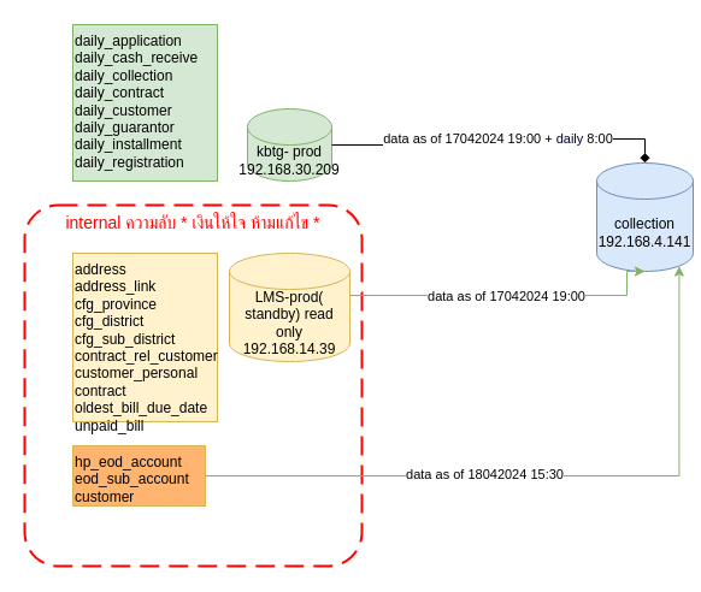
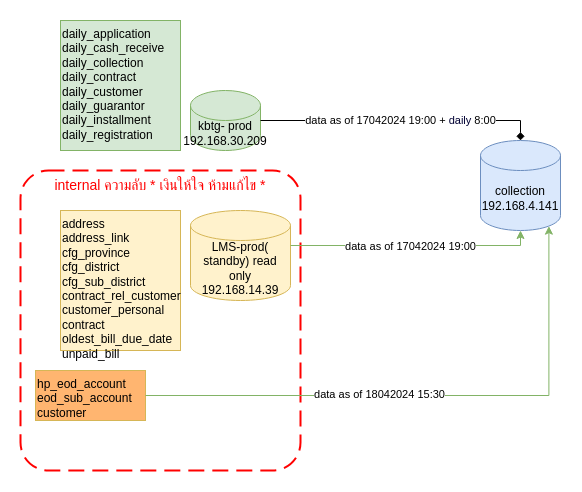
  <mxCell id="0" />
  <mxCell id="1" parent="0" />
  <mxCell id="2" value="internal ความลับ * เงินให้ใจ ห้ามแก้ไข *" style="rounded=1;arcSize=10;dashed=1;strokeColor=#ff0000;fillColor=none;gradientColor=none;dashPattern=8 4;strokeWidth=2;textShadow=0;align=center;glass=0;fontColor=#FF0000;verticalAlign=top;fontSize=14;" parent="1" vertex="1"><mxGeometry x="20" y="170" width="280" height="300" as="geometry" /></mxCell>
  <mxCell id="3" value="LMS-prod( standby) read only&lt;div&gt;192.168.14.39&lt;/div&gt;" style="shape=cylinder3;whiteSpace=wrap;html=1;boundedLbl=1;backgroundOutline=1;size=15;fillColor=#fff2cc;strokeColor=#d6b656;" parent="1" vertex="1"><mxGeometry x="190" y="210" width="100" height="90" as="geometry" /></mxCell>
  <mxCell id="4" value="address&#10;address_link&#10;cfg_province&#10;cfg_district&#10;cfg_sub_district&#10;contract_rel_customer&#10;customer_personal&#10;contract&#10;oldest_bill_due_date&#10;unpaid_bill" style="text;whiteSpace=wrap;fillColor=#fff2cc;strokeColor=#d6b656;" parent="1" vertex="1"><mxGeometry x="60" y="210" width="120" height="140" as="geometry" /></mxCell>
- <mxCell id="5" value="collection 192.168.4.141" style="shape=cylinder3;whiteSpace=wrap;html=1;boundedLbl=1;backgroundOutline=1;size=15;fillColor=#dae8fc;strokeColor=#6c8ebf;" parent="1" vertex="1"><mxGeometry x="495" y="135" width="80" height="90" as="geometry" /></mxCell>
- <mxCell id="6" value="&lt;span style=&quot;text-align: left;&quot;&gt;kbtg&lt;/span&gt;- prod&lt;div&gt;192.168.30.209&lt;br&gt;&lt;/div&gt;" style="shape=cylinder3;whiteSpace=wrap;html=1;boundedLbl=1;backgroundOutline=1;size=15;fillColor=#d5e8d4;strokeColor=#82b366;" parent="1" vertex="1"><mxGeometry x="205" y="90" width="70" height="60" as="geometry" /></mxCell>
+ <mxCell id="5" value="collection 192.168.4.141" style="shape=cylinder3;whiteSpace=wrap;html=1;boundedLbl=1;backgroundOutline=1;size=15;fillColor=#dae8fc;strokeColor=#6c8ebf;" parent="1" vertex="1"><mxGeometry x="480" y="140" width="80" height="90" as="geometry" /></mxCell>
+ <mxCell id="6" value="&lt;span style=&quot;text-align: left;&quot;&gt;kbtg&lt;/span&gt;- prod&lt;div&gt;192.168.30.209&lt;br&gt;&lt;/div&gt;" style="shape=cylinder3;whiteSpace=wrap;html=1;boundedLbl=1;backgroundOutline=1;size=15;fillColor=#d5e8d4;strokeColor=#82b366;" parent="1" vertex="1"><mxGeometry x="190" y="90" width="70" height="60" as="geometry" /></mxCell>
  <mxCell id="7" value="daily_application&#10;daily_cash_receive&#10;daily_collection&#10;daily_contract&#10;daily_customer&#10;daily_guarantor&#10;daily_installment&#10;daily_registration" style="text;whiteSpace=wrap;fillColor=#d5e8d4;strokeColor=#82b366;" parent="1" vertex="1"><mxGeometry x="60" y="20" width="120" height="130" as="geometry" /></mxCell>
  <mxCell id="8" value="data as of 17042024 19:00 + &lt;font color=&quot;#000033&quot;&gt;daily &lt;/font&gt;8:00" style="edgeStyle=orthogonalEdgeStyle;rounded=0;orthogonalLoop=1;jettySize=auto;html=1;entryX=0.5;entryY=0;entryDx=0;entryDy=0;entryPerimeter=0;endArrow=diamond;" parent="1" source="6" target="5" edge="1"><mxGeometry relative="1" as="geometry"><mxPoint as="offset" /></mxGeometry></mxCell>
  <mxCell id="9" style="edgeStyle=orthogonalEdgeStyle;rounded=0;orthogonalLoop=1;jettySize=auto;html=1;entryX=0.5;entryY=1;entryDx=0;entryDy=0;entryPerimeter=0;fillColor=#d5e8d4;strokeColor=#82b366;" parent="1" source="3" target="5" edge="1"><mxGeometry relative="1" as="geometry"><Array as="points"><mxPoint x="520" y="245" /></Array></mxGeometry></mxCell>
  <mxCell id="10" value="data as of 17042024 19:00" style="edgeLabel;html=1;align=center;verticalAlign=middle;resizable=0;points=[];" parent="9" vertex="1" connectable="0"><mxGeometry x="-0.028" relative="1" as="geometry"><mxPoint as="offset" /></mxGeometry></mxCell>
- <mxCell id="11" value="hp_eod_account&#10;eod_sub_account&#10;customer&#10;" style="text;whiteSpace=wrap;fillColor=#FFB570;strokeColor=#d6b656;" parent="1" vertex="1"><mxGeometry x="60" y="370" width="110" height="50" as="geometry" /></mxCell>
+ <mxCell id="11" value="hp_eod_account&#10;eod_sub_account&#10;customer&#10;" style="text;whiteSpace=wrap;fillColor=#FFB570;strokeColor=#d6b656;" parent="1" vertex="1"><mxGeometry x="35" y="370" width="110" height="50" as="geometry" /></mxCell>
  <mxCell id="12" style="edgeStyle=orthogonalEdgeStyle;rounded=0;orthogonalLoop=1;jettySize=auto;html=1;entryX=0.855;entryY=1;entryDx=0;entryDy=-4.35;entryPerimeter=0;fillColor=#d5e8d4;strokeColor=#82b366;" parent="1" source="11" target="5" edge="1"><mxGeometry relative="1" as="geometry" /></mxCell>
  <mxCell id="13" value="data as of 18042024 15:30" style="edgeLabel;html=1;align=center;verticalAlign=middle;resizable=0;points=[];" parent="12" vertex="1" connectable="0"><mxGeometry x="-0.185" y="2" relative="1" as="geometry"><mxPoint as="offset" /></mxGeometry></mxCell>
